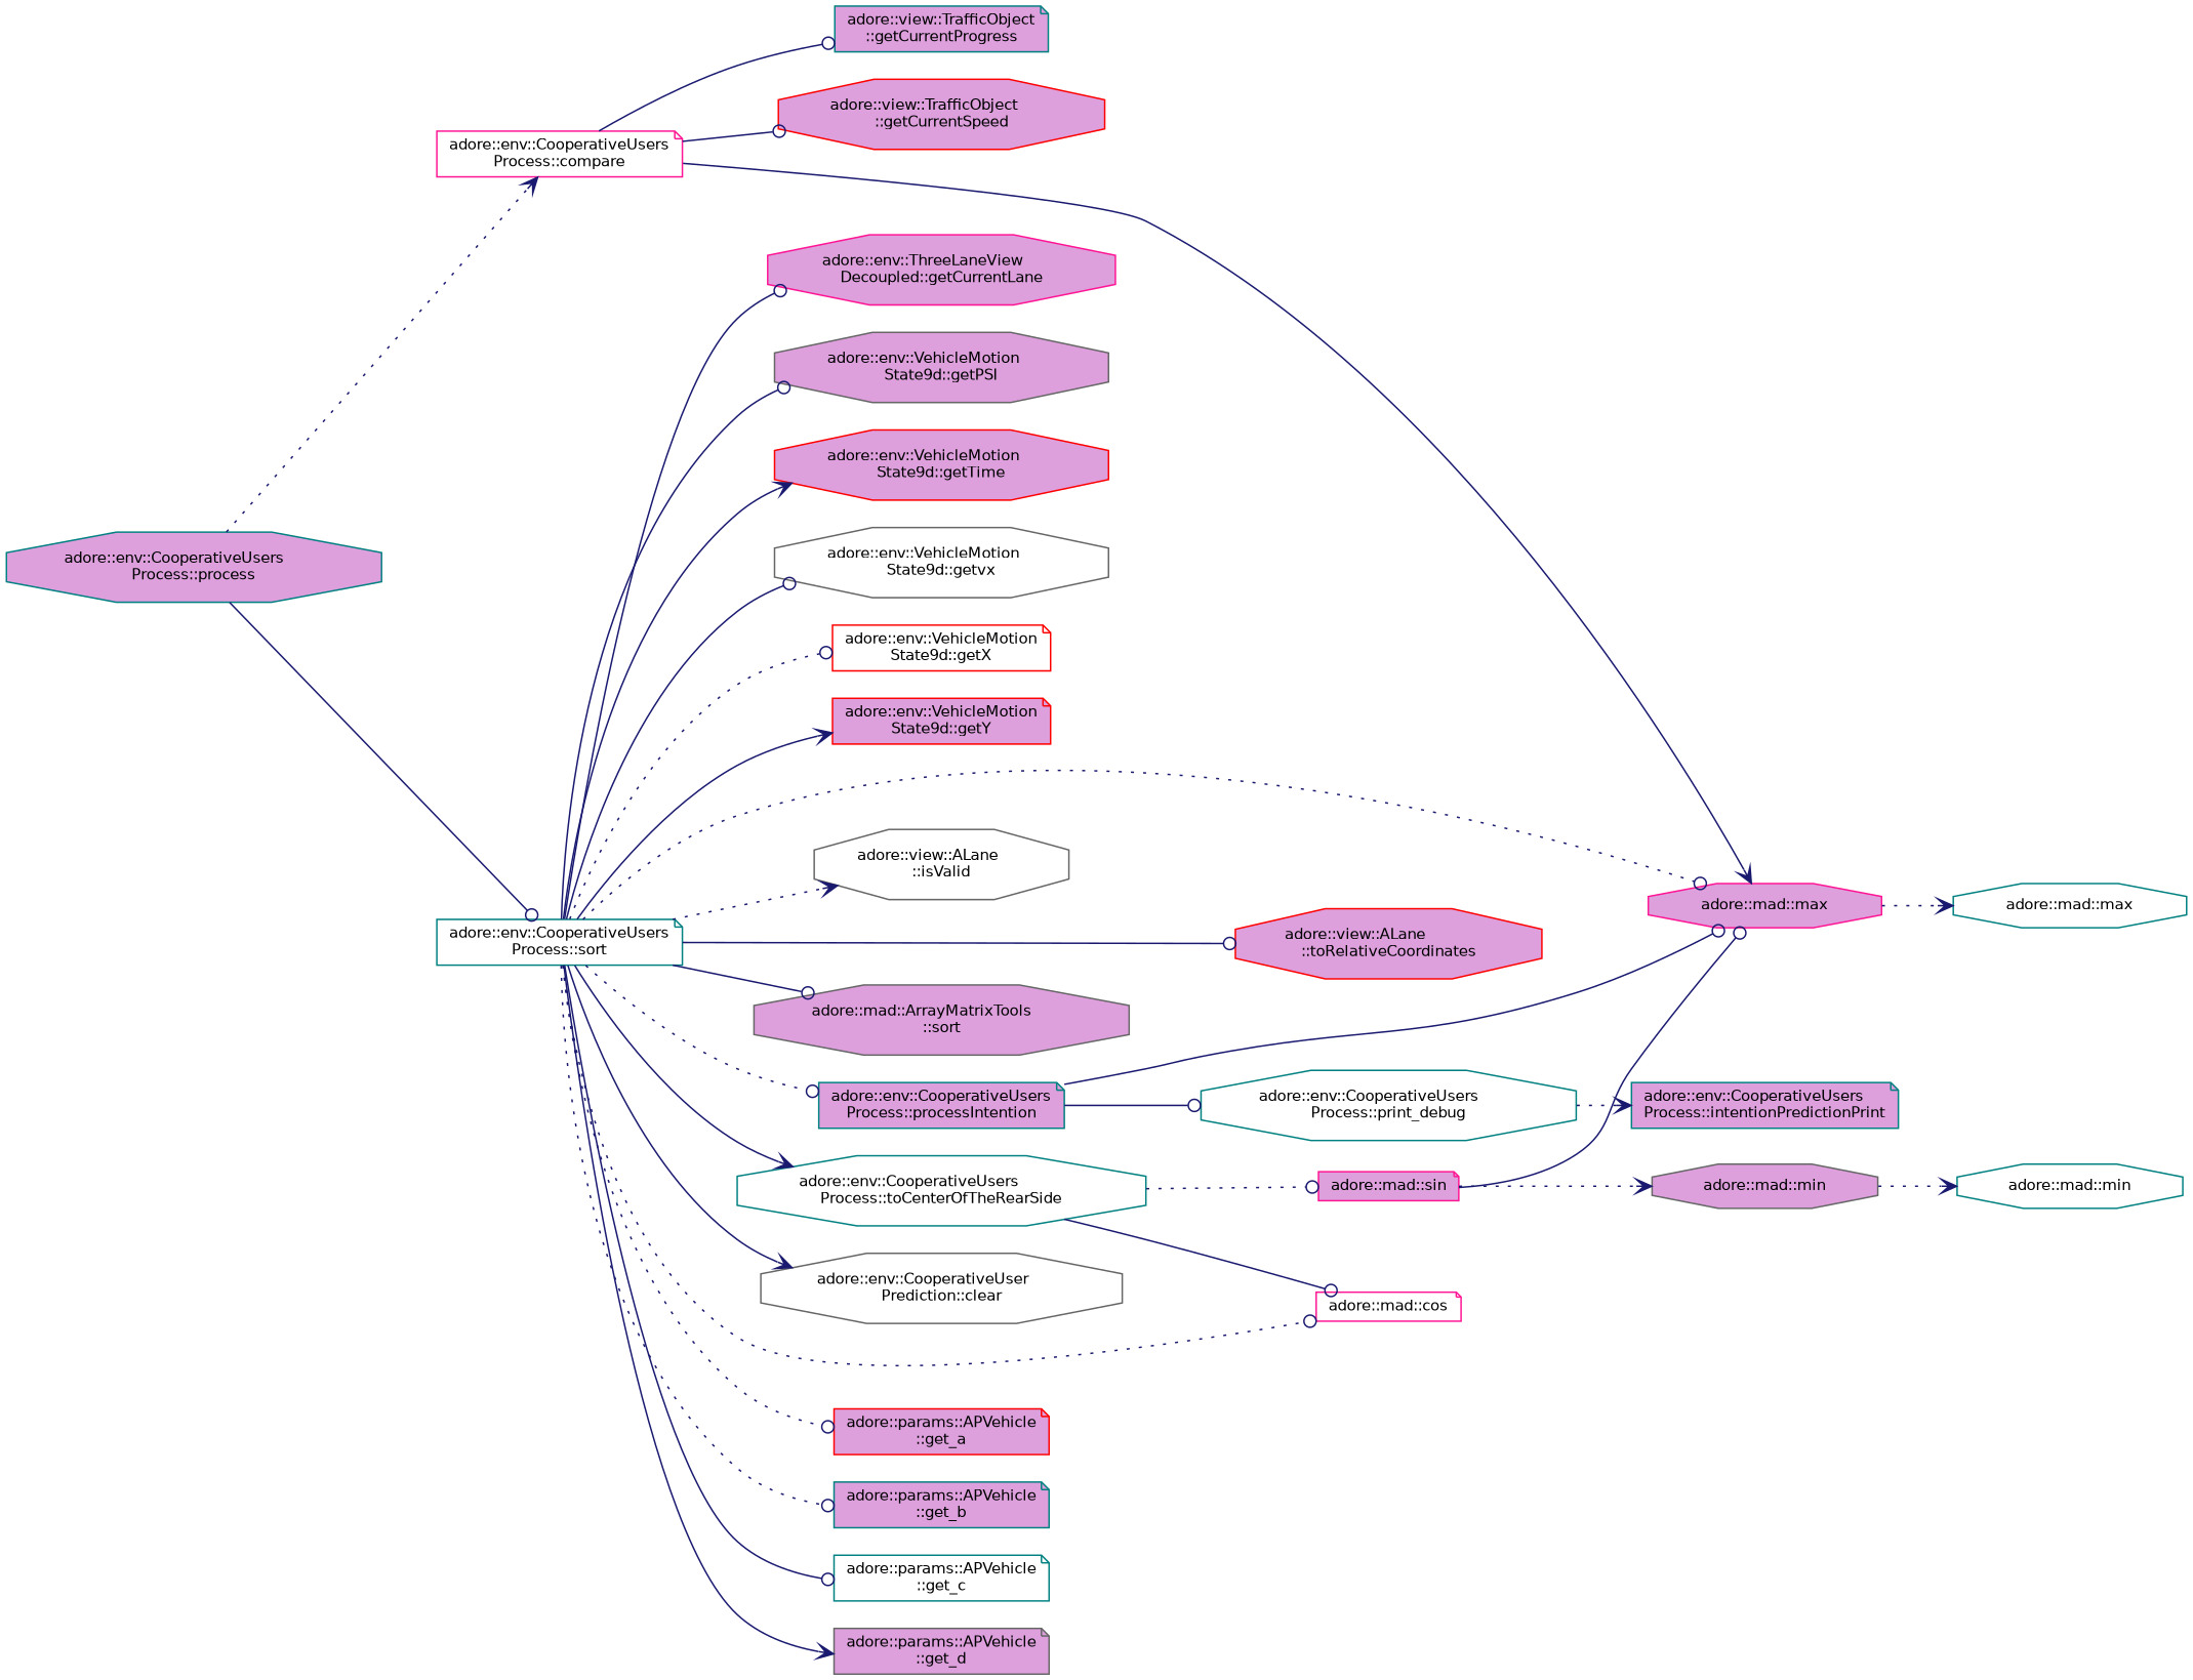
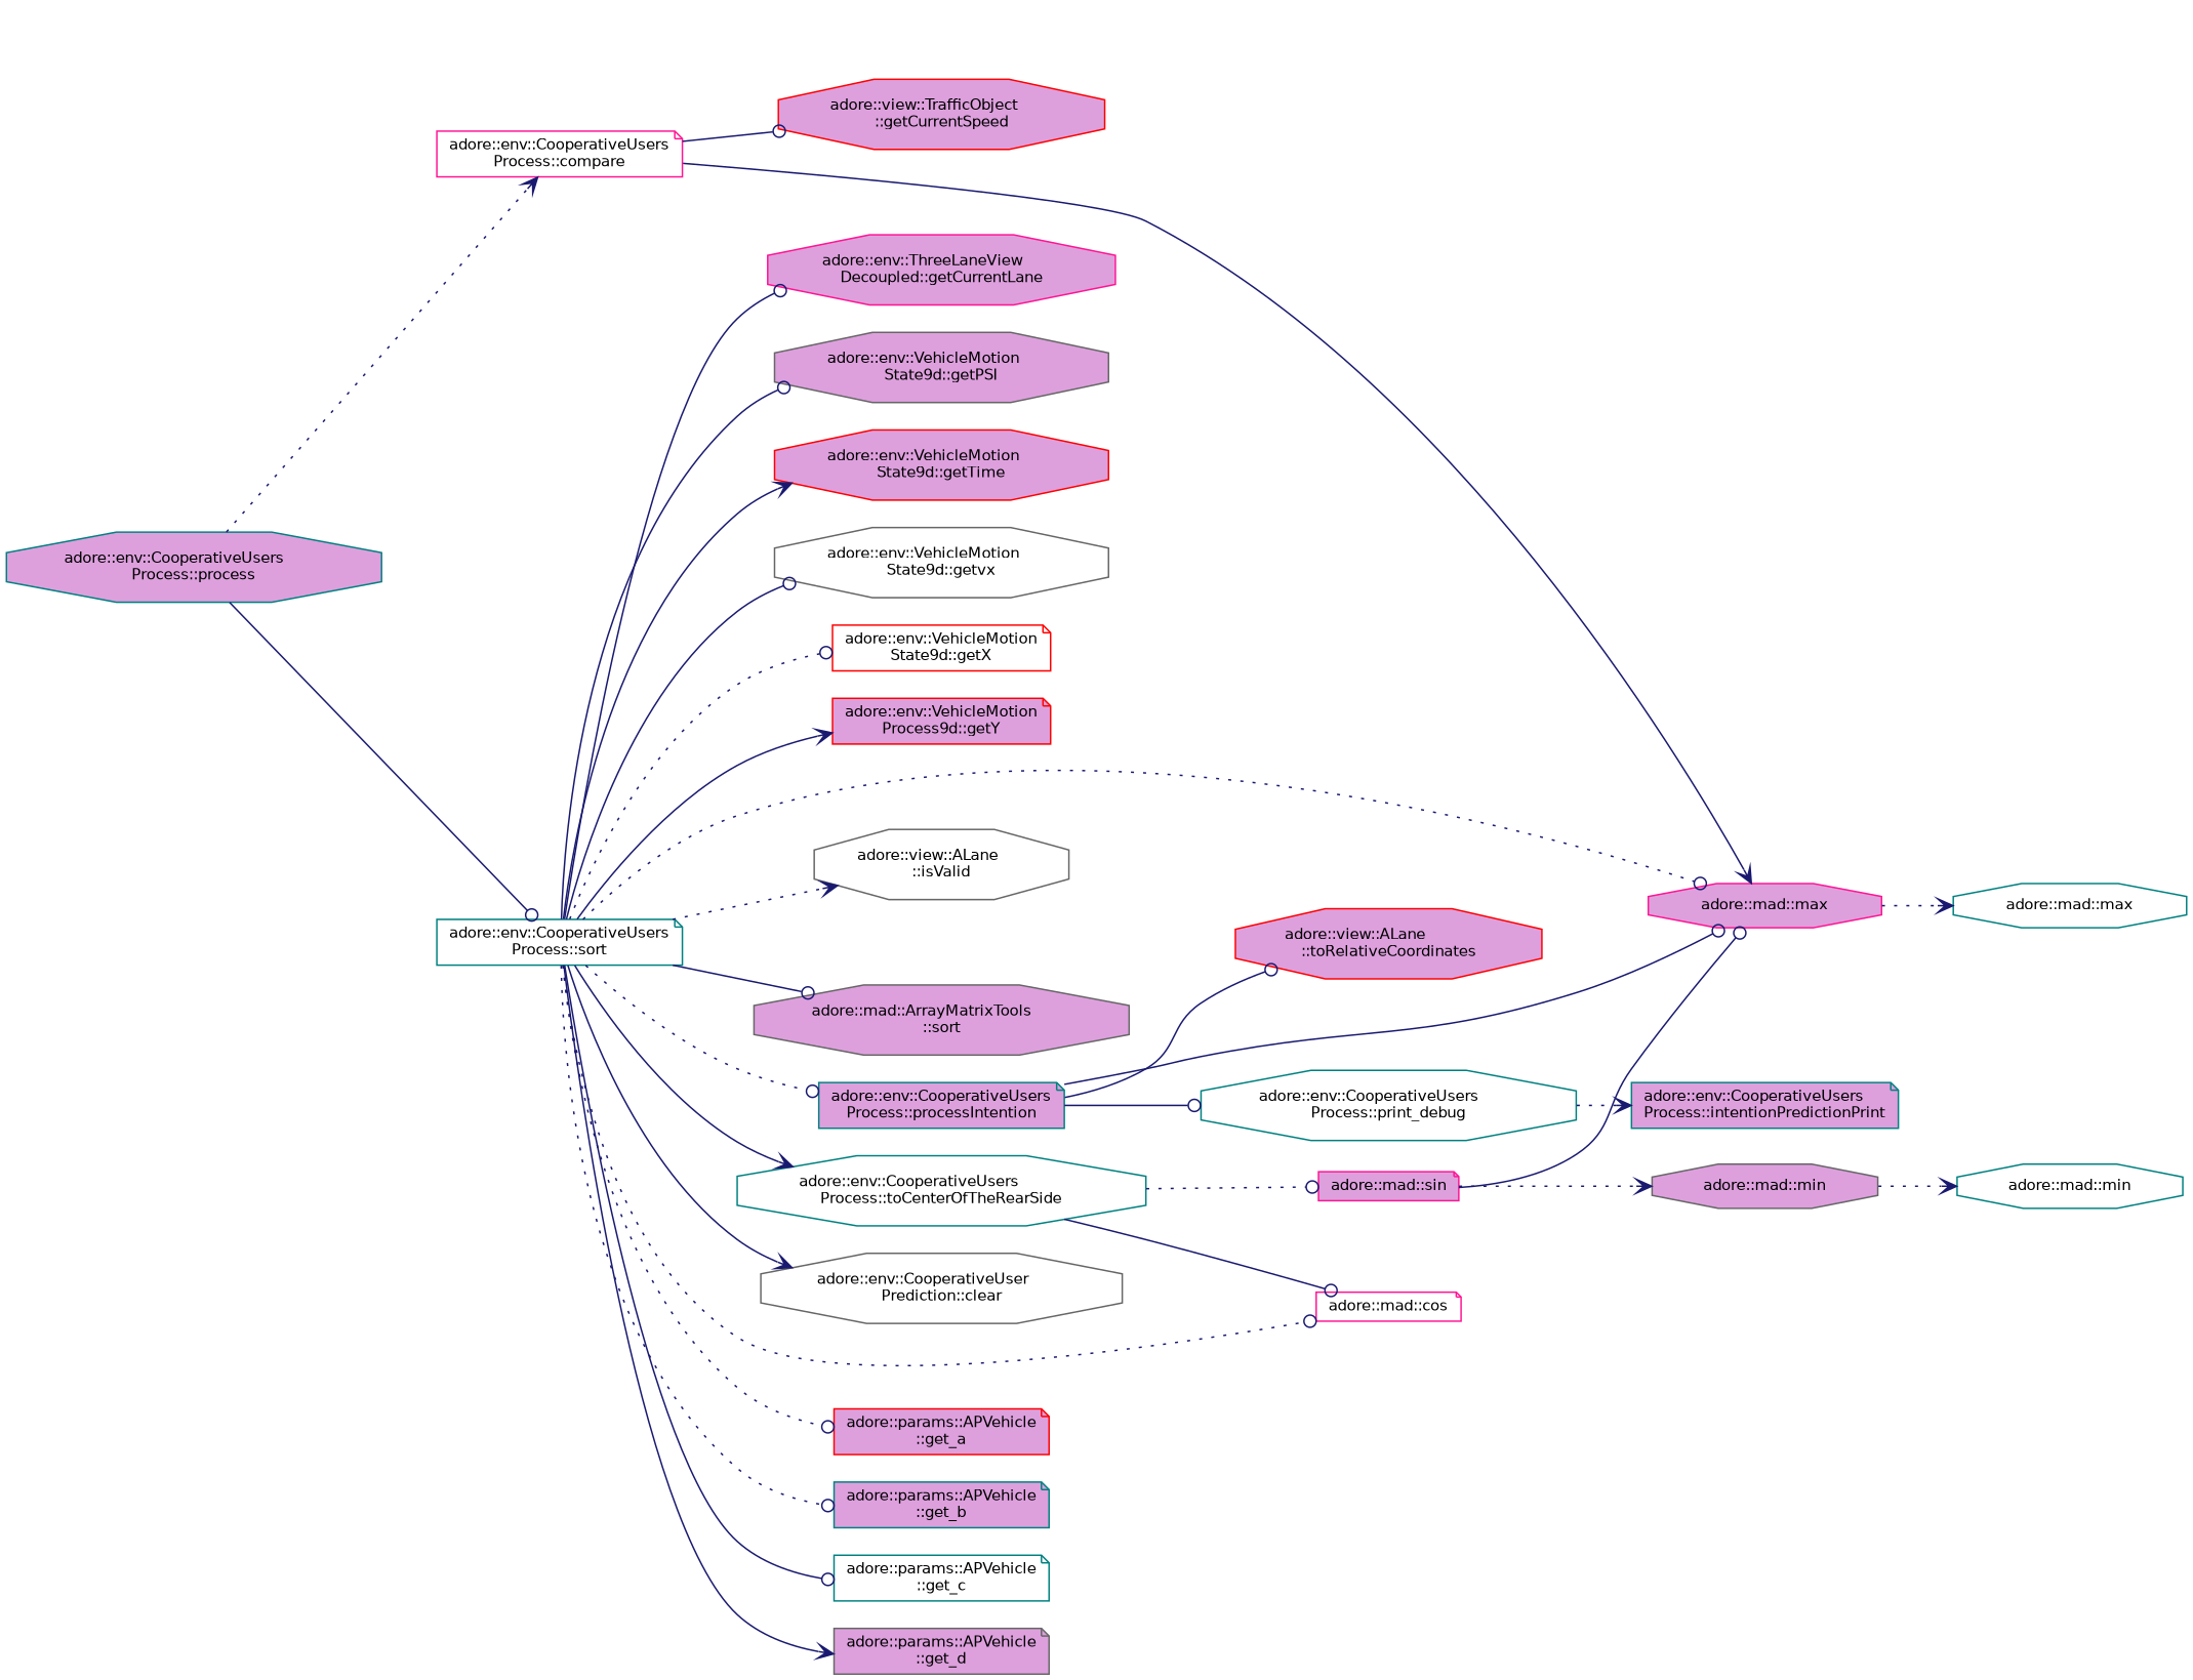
  digraph {
    fontname="DejaVu Sans"
    rankdir=LR
    node [color=teal fillcolor=plum fontname="DejaVu Sans" fontsize=10 shape=octagon style=filled]
    edge [arrowhead=odot color=midnightblue fontname="DejaVu Sans" fontsize=10 labelfontname=Helvetica labelfontsize=10 style=solid]
    n1 [fontcolor=black height=0.2 label="adore::env::CooperativeUsers\lProcess::process" width=0.4]
    n2 [color=deeppink fillcolor=white height=0.2 label="adore::env::CooperativeUsers\lProcess::compare" shape=note width=0.4]
    n3 [fillcolor=white height=0.2 label="adore::env::CooperativeUsers\lProcess::sort" shape=note width=0.4]
-   n4 [height=0.2 label="adore::view::TrafficObject\l::getCurrentProgress" shape=note width=0.4]
    n5 [color=red height=0.2 label="adore::view::TrafficObject\l::getCurrentSpeed" width=0.4]
    n6 [color=deeppink height=0.2 label="adore::mad::max" width=0.4]
    n7 [color=gray40 fillcolor=white height=0.2 label="adore::env::CooperativeUser\lPrediction::clear" width=0.4]
    n8 [color=deeppink fillcolor=white height=0.2 label="adore::mad::cos" shape=note width=0.4]
    n9 [color=red height=0.2 label="adore::params::APVehicle\l::get_a" shape=note width=0.4]
    n10 [height=0.2 label="adore::params::APVehicle\l::get_b" shape=note width=0.4]
    n11 [fillcolor=white height=0.2 label="adore::params::APVehicle\l::get_c" shape=note width=0.4]
    n12 [color=gray40 height=0.2 label="adore::params::APVehicle\l::get_d" shape=note width=0.4]
    n13 [color=deeppink height=0.2 label="adore::env::ThreeLaneView\lDecoupled::getCurrentLane" width=0.4]
    n14 [color=gray40 height=0.2 label="adore::env::VehicleMotion\lState9d::getPSI" width=0.4]
    n15 [color=red height=0.2 label="adore::env::VehicleMotion\lState9d::getTime" width=0.4]
    n16 [color=gray40 fillcolor=white height=0.2 label="adore::env::VehicleMotion\lState9d::getvx" width=0.4]
    n17 [color=red fillcolor=white height=0.2 label="adore::env::VehicleMotion\lState9d::getX" shape=note width=0.4]
-   n18 [color=red height=0.2 label="adore::env::VehicleMotion\lState9d::getY" shape=note width=0.4]
+   n18 [color=red height=0.2 label="adore::env::VehicleMotion\lProcess9d::getY" shape=note width=0.4]
    n19 [color=gray40 fillcolor=white height=0.2 label="adore::view::ALane\l::isValid" width=0.4]
    n20 [height=0.2 label="adore::env::CooperativeUsers\lProcess::processIntention" shape=note width=0.4]
    n21 [color=gray40 height=0.2 label="adore::mad::ArrayMatrixTools\l::sort" width=0.4]
    n22 [fillcolor=white height=0.2 label="adore::env::CooperativeUsers\lProcess::toCenterOfTheRearSide" width=0.4]
    n23 [color=red height=0.2 label="adore::view::ALane\l::toRelativeCoordinates" width=0.4]
    n24 [fillcolor=white height=0.2 label="adore::mad::max" width=0.4]
    n25 [color=deeppink height=0.2 label="adore::mad::sin" shape=note width=0.4]
    n26 [color=gray40 height=0.2 label="adore::mad::min" width=0.4]
    n27 [fillcolor=white height=0.2 label="adore::env::CooperativeUsers\lProcess::print_debug" width=0.4]
    n28 [fillcolor=white height=0.2 label="adore::mad::min" width=0.4]
    n29 [height=0.2 label="adore::env::CooperativeUsers\lProcess::intentionPredictionPrint" shape=note width=0.4]
    n1 -> n2 [arrowhead=vee style=dotted]
    n1 -> n3
-   n2 -> n4
    n2 -> n5
    n2 -> n6 [arrowhead=vee]
    n3 -> n6 [style=dotted]
    n3 -> n7 [arrowhead=vee]
    n3 -> n8 [style=dotted]
    n3 -> n9 [style=dotted]
    n3 -> n10 [style=dotted]
    n3 -> n11
    n3 -> n12 [arrowhead=vee]
    n3 -> n13
    n3 -> n14
    n3 -> n15 [arrowhead=vee]
    n3 -> n16
    n3 -> n17 [style=dotted]
    n3 -> n18 [arrowhead=vee]
    n3 -> n19 [arrowhead=vee style=dotted]
    n3 -> n20 [style=dotted]
    n3 -> n21
    n3 -> n22 [arrowhead=vee]
-   n3 -> n23
+   n20 -> n23
    n6 -> n24 [arrowhead=vee style=dotted]
    n20 -> n6
    n20 -> n27
    n22 -> n8
    n22 -> n25 [style=dotted]
    n25 -> n6
    n25 -> n26 [arrowhead=vee style=dotted]
    n26 -> n28 [arrowhead=vee style=dotted]
    n27 -> n29 [arrowhead=vee style=dotted]
  }
